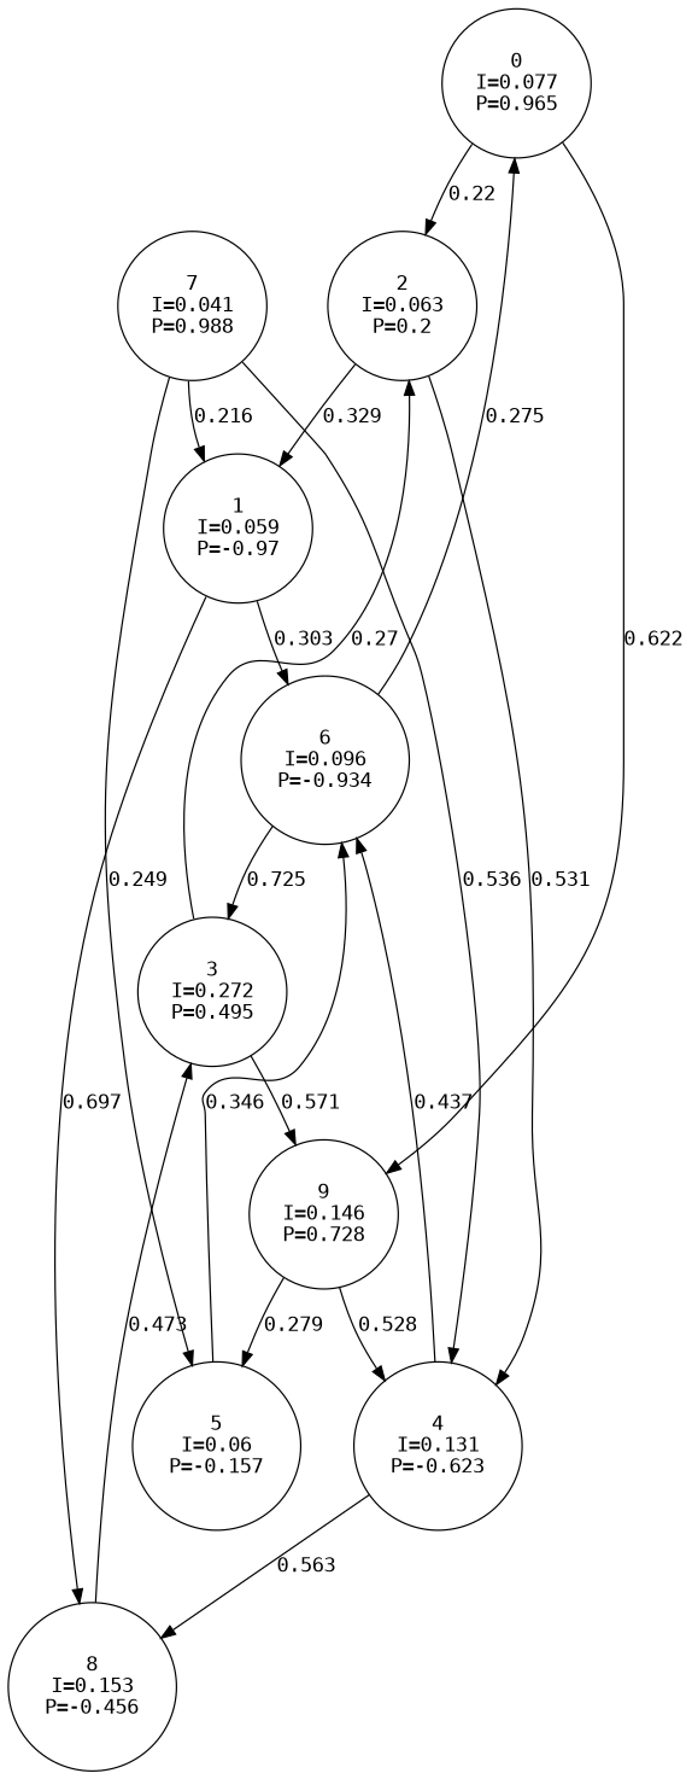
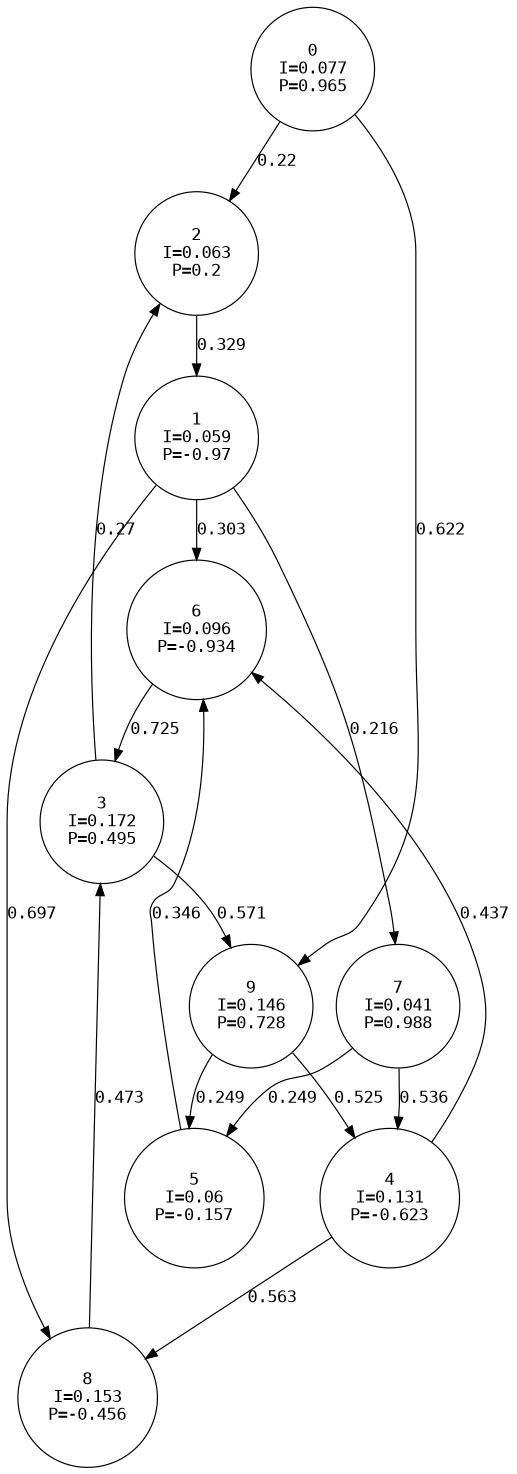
  digraph {
    fontname="DejaVu Sans Mono"
    node [fontname="DejaVu Sans Mono" shape=circle]
    edge [fontname="DejaVu Sans Mono"]
    n1 [label="0\nI=0.077\nP=0.965"]
    n2 [label="2\nI=0.063\nP=0.2"]
    n3 [label="9\nI=0.146\nP=0.728"]
    n4 [label="1\nI=0.059\nP=-0.97"]
    n5 [label="4\nI=0.131\nP=-0.623"]
    n6 [label="5\nI=0.06\nP=-0.157"]
    n7 [label="6\nI=0.096\nP=-0.934"]
    n8 [label="8\nI=0.153\nP=-0.456"]
-   n9 [label="3\nI=0.272\nP=0.495"]
+   n9 [label="3\nI=0.172\nP=0.495"]
    n10 [label="7\nI=0.041\nP=0.988"]
    n1 -> n2 [label=0.22]
    n1 -> n3 [label=0.622]
    n2 -> n4 [label=0.329]
-   n2 -> n5 [label=0.531]
-   n3 -> n5 [label=0.528]
-   n3 -> n6 [label=0.279]
+   n3 -> n5 [label=0.525]
+   n3 -> n6 [label=0.249]
    n4 -> n7 [label=0.303]
    n4 -> n8 [label=0.697]
    n5 -> n7 [label=0.437]
    n5 -> n8 [label=0.563]
    n6 -> n7 [label=0.346]
-   n7 -> n1 [label=0.275]
    n7 -> n9 [label=0.725]
    n8 -> n9 [label=0.473]
    n9 -> n2 [label=0.27]
    n9 -> n3 [label=0.571]
-   n10 -> n4 [label=0.216]
+   n4 -> n10 [label=0.216]
    n10 -> n5 [label=0.536]
    n10 -> n6 [label=0.249]
  }
